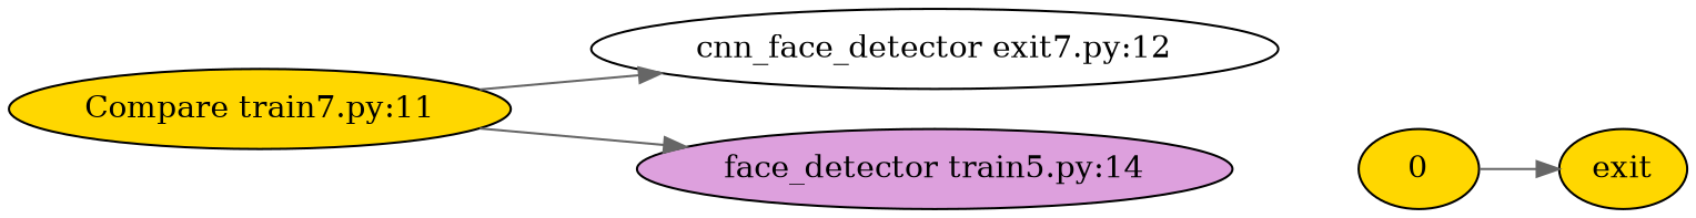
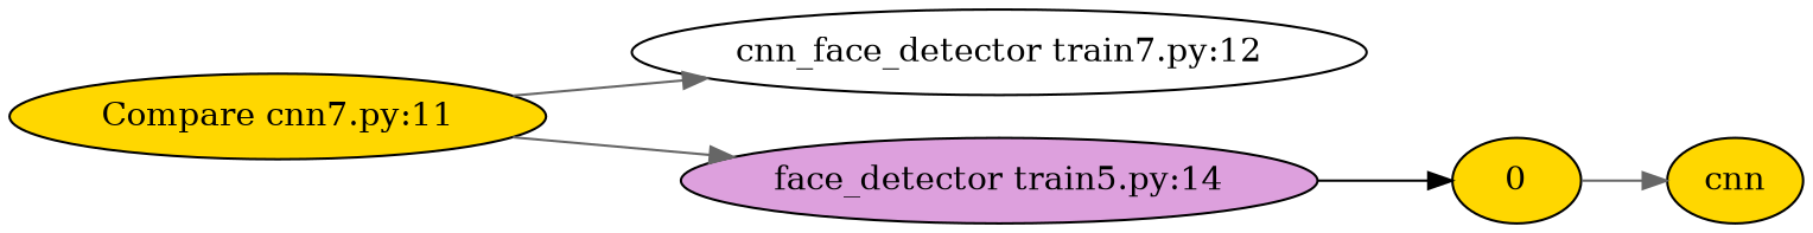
  strict digraph {
    rankdir=LR
    node [fillcolor=gold style=filled]
    edge [color=gray40]
-   "cnn_face_detector train7.py:12" [fillcolor=white label="cnn_face_detector exit7.py:12"]
-   "Compare train7.py:11"
+   "cnn_face_detector train7.py:12" [fillcolor=white]
+   "Compare train7.py:11" [label="Compare cnn7.py:11"]
    n3 [fillcolor=plum label="face_detector train5.py:14"]
    0
-   exit
+   exit [label=cnn]
    "Compare train7.py:11" -> "cnn_face_detector train7.py:12"
    "Compare train7.py:11" -> n3
+   n3 -> 0 [color=black]
    0 -> exit
  }
